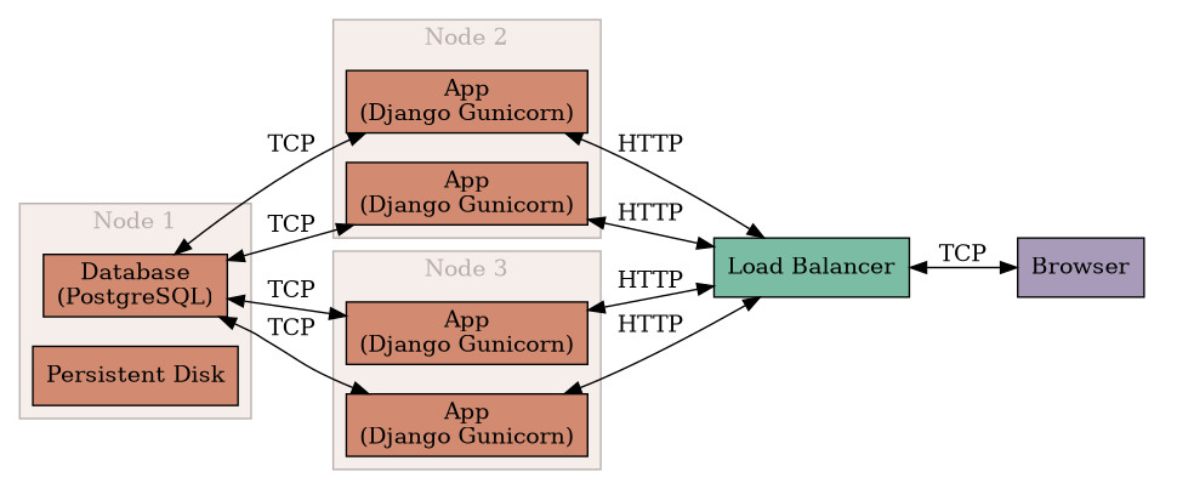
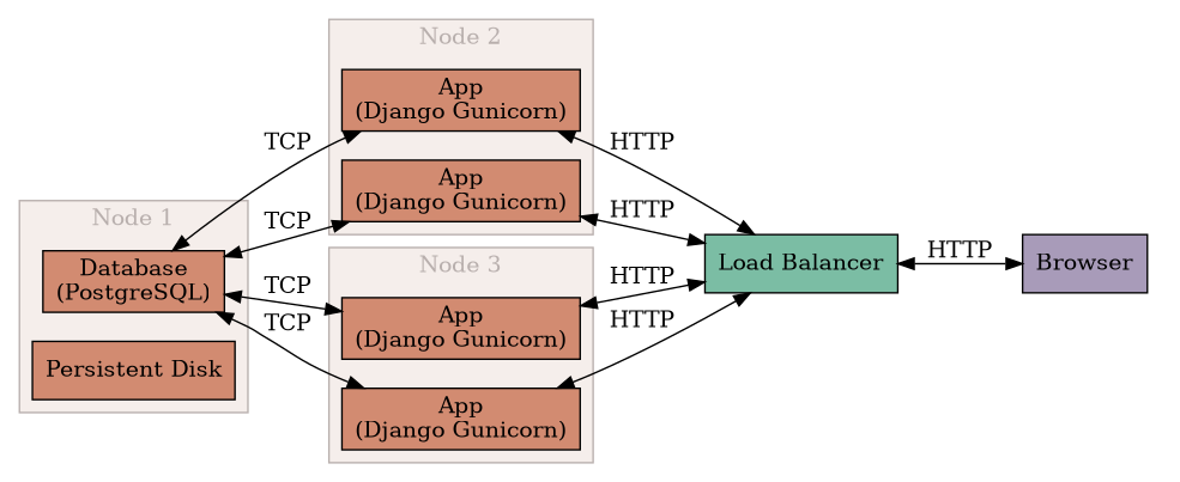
  digraph {
    rankdir=LR
    node [fillcolor="#d28b71" shape=box style=filled]
    edge [dir=both]
    n1 [label="Database\n(PostgreSQL)"]
    n2 [label="Persistent Disk"]
    n3 [fillcolor="#a89bb9" label=Browser]
    n4 [label="App\n(Django Gunicorn)"]
    n5 [label="App\n(Django Gunicorn)"]
    n6 [label="App\n(Django Gunicorn)"]
    n7 [label="App\n(Django Gunicorn)"]
    n8 [fillcolor="#7bbda4" label="Load Balancer"]
    subgraph cluster_1 {
      bgcolor="#f5eeeb"
      color="#b8afad"
      fontcolor="#b8afad"
      label="Node 1"
      n1
      n2
    }
    subgraph cluster_2 {
      style=invis
      n3
    }
    subgraph cluster_3 {
      bgcolor="#f5eeeb"
      color="#b8afad"
      fontcolor="#b8afad"
      label="Node 2"
      n4
      n5
    }
    subgraph cluster_4 {
      bgcolor="#f5eeeb"
      color="#b8afad"
      fontcolor="#b8afad"
      label="Node 3"
      n6
      n7
    }
    n1 -> n4 [label=TCP]
    n1 -> n5 [label=TCP]
    n1 -> n6 [label=TCP]
    n1 -> n7 [label=TCP]
    n4 -> n8 [label=HTTP]
    n5 -> n8 [label=HTTP]
    n6 -> n8 [label=HTTP]
    n7 -> n8 [label=HTTP]
-   n8 -> n3 [label=TCP]
+   n8 -> n3 [label=HTTP]
  }
